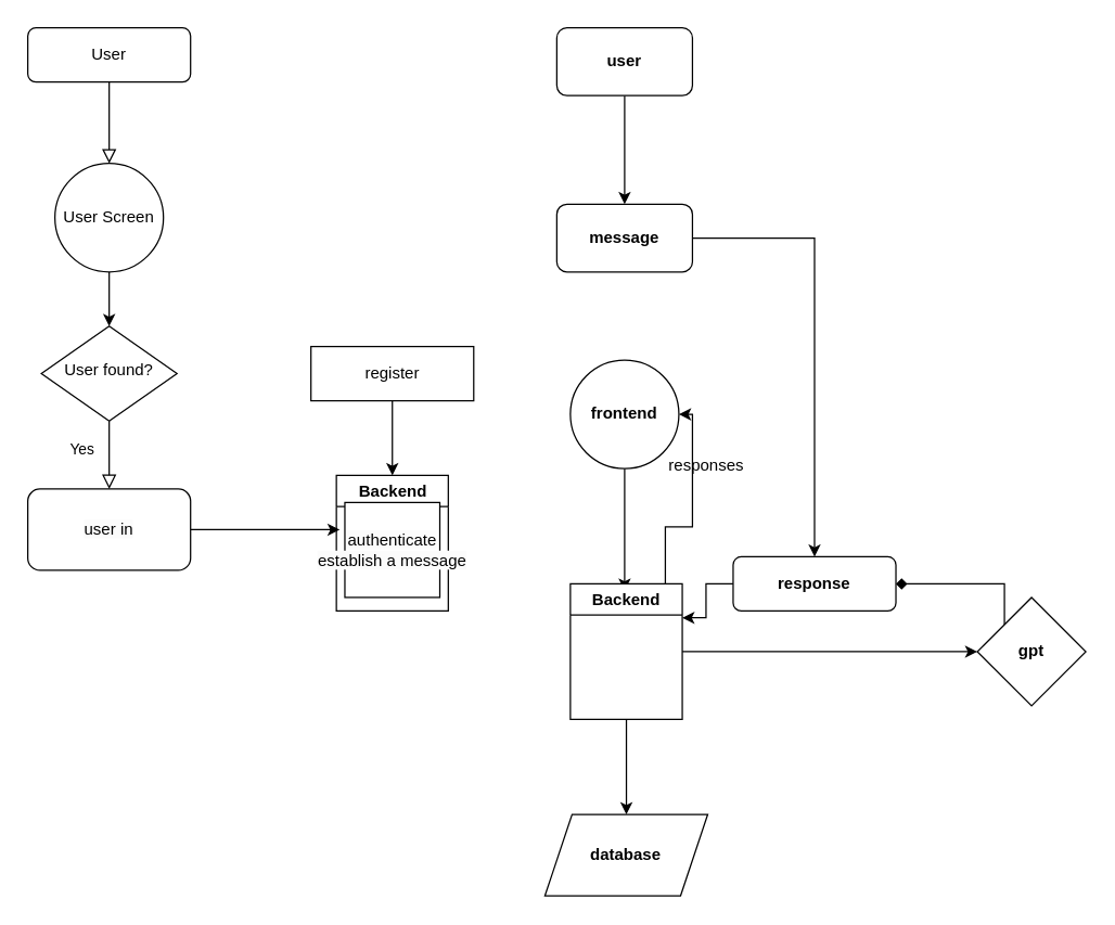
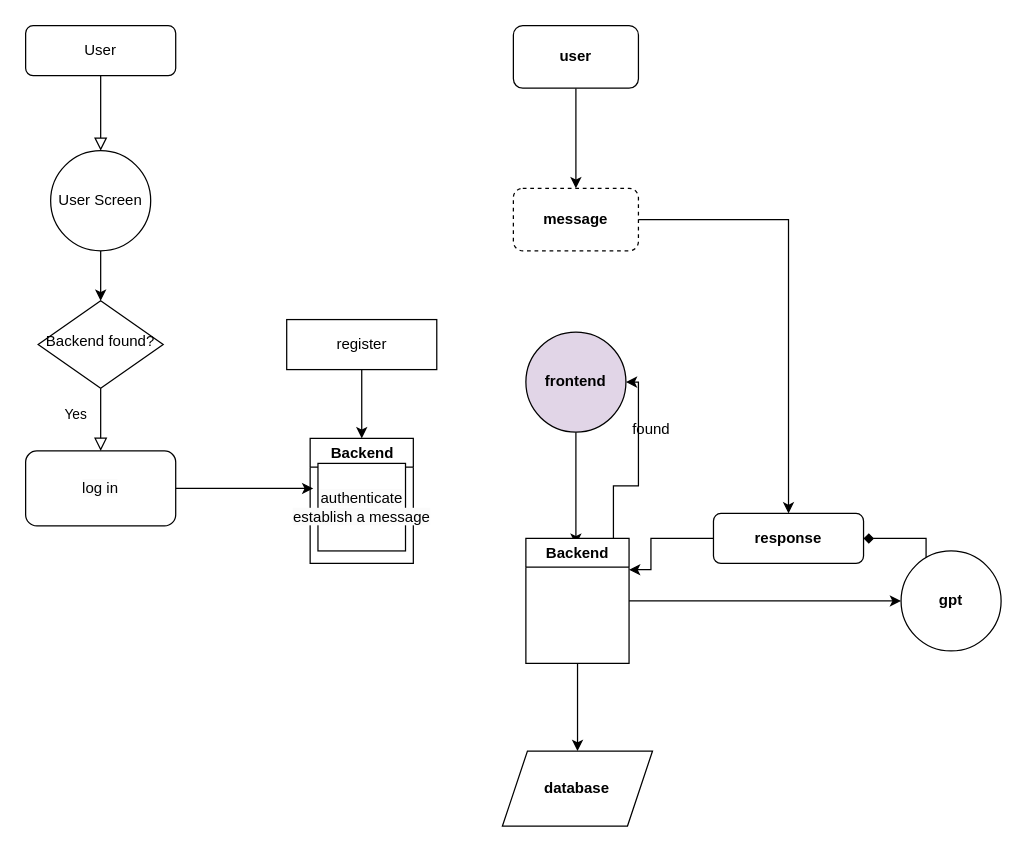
  <mxCell id="0" />
  <mxCell id="1" parent="0" />
  <mxCell id="2" value="" style="rounded=0;html=1;jettySize=auto;orthogonalLoop=1;fontSize=11;endArrow=block;endFill=0;endSize=8;strokeWidth=1;shadow=0;labelBackgroundColor=none;edgeStyle=orthogonalEdgeStyle;entryX=0.5;entryY=0;entryDx=0;entryDy=0;" parent="1" source="3" target="9" edge="1"><mxGeometry relative="1" as="geometry"><mxPoint x="80" y="100" as="targetPoint" /></mxGeometry></mxCell>
  <mxCell id="3" value="User" style="rounded=1;whiteSpace=wrap;html=1;fontSize=12;glass=0;strokeWidth=1;shadow=0;" parent="1" vertex="1"><mxGeometry x="20" y="20" width="120" height="40" as="geometry" /></mxCell>
  <mxCell id="4" value="Yes" style="rounded=0;html=1;jettySize=auto;orthogonalLoop=1;fontSize=11;endArrow=block;endFill=0;endSize=8;strokeWidth=1;shadow=0;labelBackgroundColor=none;edgeStyle=orthogonalEdgeStyle;" parent="1" source="5" edge="1"><mxGeometry x="-0.167" y="-20" relative="1" as="geometry"><mxPoint as="offset" /><mxPoint x="80" y="360" as="targetPoint" /></mxGeometry></mxCell>
- <mxCell id="5" value="User found?" style="rhombus;whiteSpace=wrap;html=1;shadow=0;fontFamily=Helvetica;fontSize=12;align=center;strokeWidth=1;spacing=6;spacingTop=-4;" parent="1" vertex="1"><mxGeometry x="30" y="240" width="100" height="70" as="geometry" /></mxCell>
+ <mxCell id="5" value="Backend found?" style="rhombus;whiteSpace=wrap;html=1;shadow=0;fontFamily=Helvetica;fontSize=12;align=center;strokeWidth=1;spacing=6;spacingTop=-4;" parent="1" vertex="1"><mxGeometry x="30" y="240" width="100" height="70" as="geometry" /></mxCell>
  <mxCell id="6" value="" style="edgeStyle=orthogonalEdgeStyle;rounded=0;orthogonalLoop=1;jettySize=auto;html=1;entryX=0.5;entryY=0;entryDx=0;entryDy=0;" edge="1" parent="1" source="7" target="12"><mxGeometry relative="1" as="geometry"><mxPoint x="300" y="340" as="targetPoint" /></mxGeometry></mxCell>
  <mxCell id="7" value="register" style="whiteSpace=wrap;html=1;fontSize=12;glass=0;strokeWidth=1;shadow=0;rounded=0;" parent="1" vertex="1"><mxGeometry x="228.75" y="255" width="120" height="40" as="geometry" /></mxCell>
  <mxCell id="8" value="" style="edgeStyle=orthogonalEdgeStyle;rounded=0;orthogonalLoop=1;jettySize=auto;html=1;" edge="1" parent="1" source="9" target="5"><mxGeometry relative="1" as="geometry" /></mxCell>
  <mxCell id="9" value="User Screen" style="ellipse;whiteSpace=wrap;html=1;aspect=fixed;" vertex="1" parent="1"><mxGeometry x="40" y="120" width="80" height="80" as="geometry" /></mxCell>
  <mxCell id="10" value="" style="edgeStyle=orthogonalEdgeStyle;rounded=0;orthogonalLoop=1;jettySize=auto;html=1;" edge="1" parent="1" source="11"><mxGeometry relative="1" as="geometry"><mxPoint x="250" y="390" as="targetPoint" /></mxGeometry></mxCell>
- <mxCell id="11" value="&lt;meta charset=&quot;utf-8&quot;&gt;&lt;span style=&quot;color: rgb(0, 0, 0); font-family: Helvetica; font-size: 12px; font-style: normal; font-variant-ligatures: normal; font-variant-caps: normal; font-weight: 400; letter-spacing: normal; orphans: 2; text-align: center; text-indent: 0px; text-transform: none; widows: 2; word-spacing: 0px; -webkit-text-stroke-width: 0px; white-space: normal; background-color: rgb(251, 251, 251); text-decoration-thickness: initial; text-decoration-style: initial; text-decoration-color: initial; display: inline !important; float: none;&quot;&gt;user in&lt;/span&gt;" style="rounded=1;whiteSpace=wrap;html=1;" vertex="1" parent="1"><mxGeometry x="20" y="360" width="120" height="60" as="geometry" /></mxCell>
+ <mxCell id="11" value="&lt;meta charset=&quot;utf-8&quot;&gt;&lt;span style=&quot;color: rgb(0, 0, 0); font-family: Helvetica; font-size: 12px; font-style: normal; font-variant-ligatures: normal; font-variant-caps: normal; font-weight: 400; letter-spacing: normal; orphans: 2; text-align: center; text-indent: 0px; text-transform: none; widows: 2; word-spacing: 0px; -webkit-text-stroke-width: 0px; white-space: normal; background-color: rgb(251, 251, 251); text-decoration-thickness: initial; text-decoration-style: initial; text-decoration-color: initial; display: inline !important; float: none;&quot;&gt;log in&lt;/span&gt;" style="rounded=1;whiteSpace=wrap;html=1;" vertex="1" parent="1"><mxGeometry x="20" y="360" width="120" height="60" as="geometry" /></mxCell>
  <mxCell id="12" value="Backend" style="swimlane;whiteSpace=wrap;html=1;" vertex="1" parent="1"><mxGeometry x="247.5" y="350" width="82.5" height="100" as="geometry" /></mxCell>
  <mxCell id="13" value="&lt;meta charset=&quot;utf-8&quot;&gt;&lt;span style=&quot;color: rgb(0, 0, 0); font-family: Helvetica; font-size: 12px; font-style: normal; font-variant-ligatures: normal; font-variant-caps: normal; font-weight: 400; letter-spacing: normal; orphans: 2; text-align: center; text-indent: 0px; text-transform: none; widows: 2; word-spacing: 0px; -webkit-text-stroke-width: 0px; white-space: nowrap; background-color: rgb(251, 251, 251); text-decoration-thickness: initial; text-decoration-style: initial; text-decoration-color: initial; display: inline !important; float: none;&quot;&gt;authenticate&lt;/span&gt;&lt;div style=&quot;forced-color-adjust: none; color: rgb(0, 0, 0); font-family: Helvetica; font-size: 12px; font-style: normal; font-variant-ligatures: normal; font-variant-caps: normal; font-weight: 400; letter-spacing: normal; orphans: 2; text-align: center; text-indent: 0px; text-transform: none; widows: 2; word-spacing: 0px; -webkit-text-stroke-width: 0px; white-space: nowrap; background-color: rgb(251, 251, 251); text-decoration-thickness: initial; text-decoration-style: initial; text-decoration-color: initial;&quot;&gt;establish a message&lt;/div&gt;" style="whiteSpace=wrap;html=1;aspect=fixed;" vertex="1" parent="12"><mxGeometry x="6.25" y="20" width="70" height="70" as="geometry" /></mxCell>
  <mxCell id="14" value="" style="edgeStyle=orthogonalEdgeStyle;rounded=0;orthogonalLoop=1;jettySize=auto;html=1;" edge="1" parent="1" source="15" target="17"><mxGeometry relative="1" as="geometry" /></mxCell>
  <mxCell id="15" value="user" style="rounded=1;whiteSpace=wrap;html=1;fontStyle=1;startSize=23;" vertex="1" parent="1"><mxGeometry x="410" y="20" width="100" height="50" as="geometry" /></mxCell>
  <mxCell id="16" value="" style="edgeStyle=orthogonalEdgeStyle;rounded=0;orthogonalLoop=1;jettySize=auto;html=1;" edge="1" parent="1" source="17" target="27"><mxGeometry relative="1" as="geometry" /></mxCell>
- <mxCell id="17" value="message" style="rounded=1;whiteSpace=wrap;html=1;fontStyle=1;startSize=23;" vertex="1" parent="1"><mxGeometry x="410" y="150" width="100" height="50" as="geometry" /></mxCell>
+ <mxCell id="17" value="message" style="rounded=1;whiteSpace=wrap;html=1;fontStyle=1;startSize=23;dashed=1;" vertex="1" parent="1"><mxGeometry x="410" y="150" width="100" height="50" as="geometry" /></mxCell>
  <mxCell id="18" value="" style="edgeStyle=orthogonalEdgeStyle;rounded=0;orthogonalLoop=1;jettySize=auto;html=1;" edge="1" parent="1" source="19"><mxGeometry relative="1" as="geometry"><mxPoint x="460" y="435" as="targetPoint" /></mxGeometry></mxCell>
- <mxCell id="19" value="frontend" style="ellipse;whiteSpace=wrap;html=1;rounded=1;fontStyle=1;startSize=23;" vertex="1" parent="1"><mxGeometry x="420" y="265" width="80" height="80" as="geometry" /></mxCell>
+ <mxCell id="19" value="frontend" style="ellipse;whiteSpace=wrap;html=1;rounded=1;fontStyle=1;startSize=23;fillColor=#e1d5e7;" vertex="1" parent="1"><mxGeometry x="420" y="265" width="80" height="80" as="geometry" /></mxCell>
  <mxCell id="20" value="" style="edgeStyle=orthogonalEdgeStyle;rounded=0;orthogonalLoop=1;jettySize=auto;html=1;" edge="1" parent="1" source="23" target="25"><mxGeometry relative="1" as="geometry" /></mxCell>
  <mxCell id="21" value="" style="edgeStyle=orthogonalEdgeStyle;rounded=0;orthogonalLoop=1;jettySize=auto;html=1;" edge="1" parent="1" source="23" target="28"><mxGeometry relative="1" as="geometry" /></mxCell>
  <mxCell id="22" value="" style="edgeStyle=orthogonalEdgeStyle;rounded=0;orthogonalLoop=1;jettySize=auto;html=1;" edge="1" parent="1" source="23" target="19"><mxGeometry relative="1" as="geometry"><Array as="points"><mxPoint x="490" y="388" /><mxPoint x="510" y="388" /><mxPoint x="510" y="305" /></Array></mxGeometry></mxCell>
  <mxCell id="23" value="Backend" style="swimlane;whiteSpace=wrap;html=1;" vertex="1" parent="1"><mxGeometry x="420" y="430" width="82.5" height="100" as="geometry" /></mxCell>
  <mxCell id="24" value="" style="edgeStyle=orthogonalEdgeStyle;rounded=0;orthogonalLoop=1;jettySize=auto;html=1;entryX=1;entryY=0.5;entryDx=0;entryDy=0;endArrow=diamond;" edge="1" parent="1" source="25" target="27"><mxGeometry relative="1" as="geometry"><Array as="points"><mxPoint x="740" y="430" /></Array></mxGeometry></mxCell>
- <mxCell id="25" value="gpt" style="rhombus;whiteSpace=wrap;html=1;fontStyle=1;startSize=23;" vertex="1" parent="1"><mxGeometry x="720" y="440" width="80" height="80" as="geometry" /></mxCell>
+ <mxCell id="25" value="gpt" style="ellipse;whiteSpace=wrap;html=1;fontStyle=1;startSize=23;" vertex="1" parent="1"><mxGeometry x="720" y="440" width="80" height="80" as="geometry" /></mxCell>
  <mxCell id="26" value="" style="edgeStyle=orthogonalEdgeStyle;rounded=0;orthogonalLoop=1;jettySize=auto;html=1;entryX=1;entryY=0.25;entryDx=0;entryDy=0;" edge="1" parent="1" source="27" target="23"><mxGeometry relative="1" as="geometry"><Array as="points"><mxPoint x="520" y="430" /><mxPoint x="520" y="455" /></Array></mxGeometry></mxCell>
- <mxCell id="27" value="response" style="rounded=1;whiteSpace=wrap;html=1;fontStyle=1;startSize=23;" vertex="1" parent="1"><mxGeometry x="540" y="410" width="120" height="40" as="geometry" /></mxCell>
+ <mxCell id="27" value="response" style="rounded=1;whiteSpace=wrap;html=1;fontStyle=1;startSize=23;" vertex="1" parent="1"><mxGeometry x="570" y="410" width="120" height="40" as="geometry" /></mxCell>
  <mxCell id="28" value="database" style="shape=parallelogram;perimeter=parallelogramPerimeter;whiteSpace=wrap;html=1;fixedSize=1;fontStyle=1;startSize=23;" vertex="1" parent="1"><mxGeometry x="401.25" y="600" width="120" height="60" as="geometry" /></mxCell>
- <mxCell id="29" value="responses" style="text;html=1;align=center;verticalAlign=middle;resizable=0;points=[];autosize=1;strokeColor=none;fillColor=none;" vertex="1" parent="1"><mxGeometry x="480" y="328" width="80" height="30" as="geometry" /></mxCell>
+ <mxCell id="29" value="found" style="text;html=1;align=center;verticalAlign=middle;resizable=0;points=[];autosize=1;strokeColor=none;fillColor=none;" vertex="1" parent="1"><mxGeometry x="480" y="328" width="80" height="30" as="geometry" /></mxCell>
